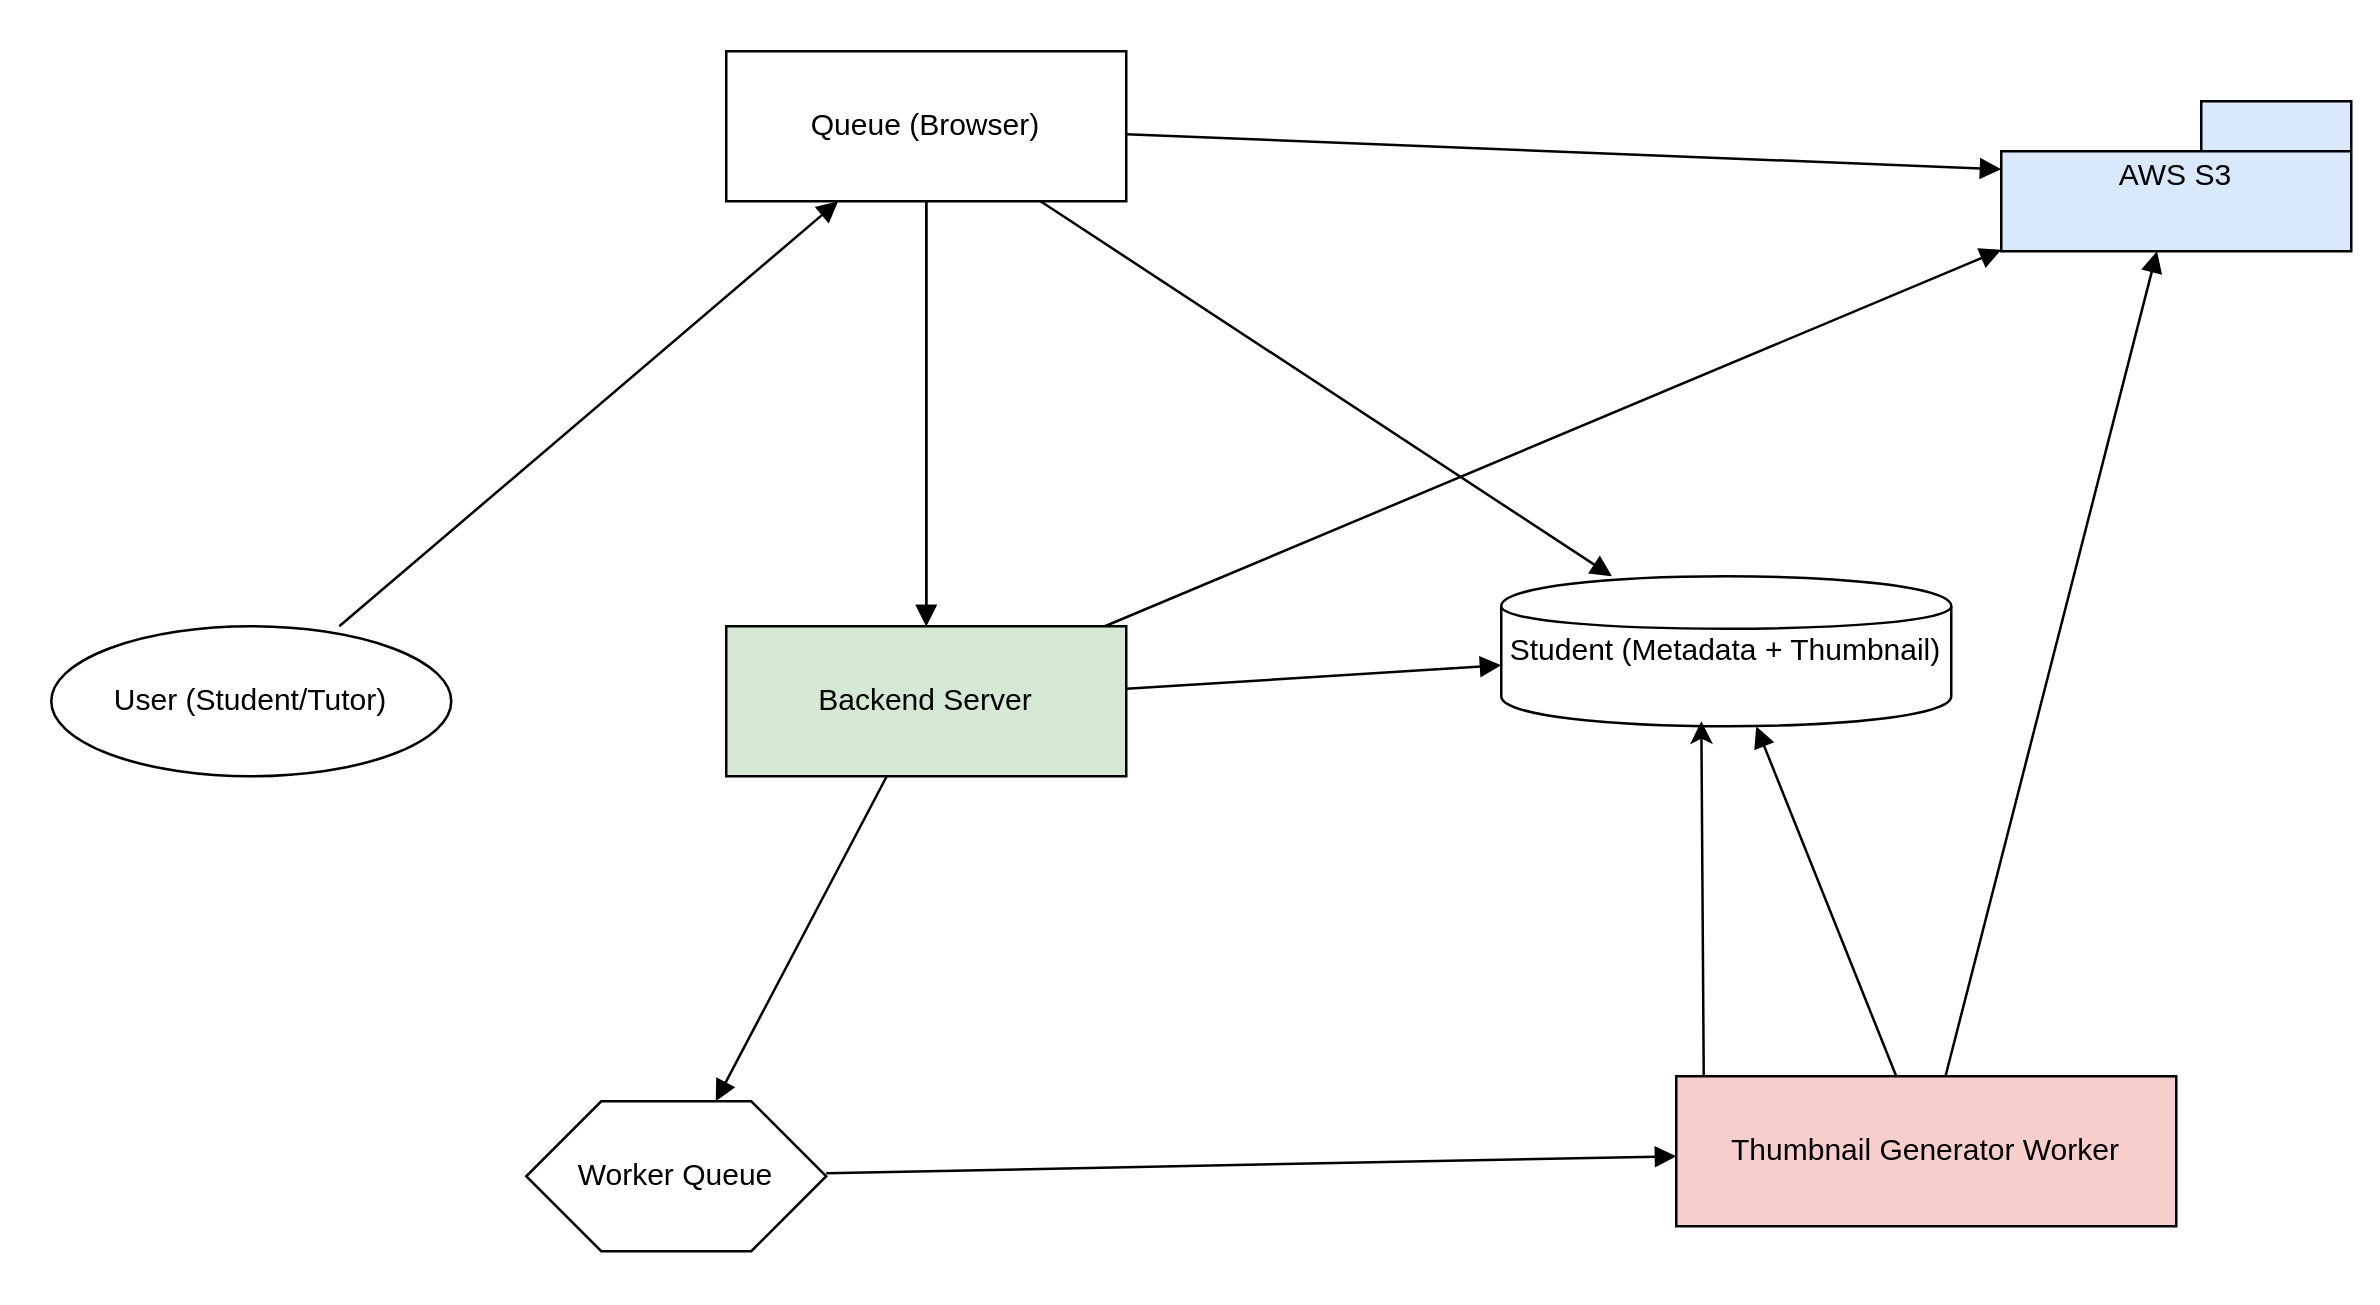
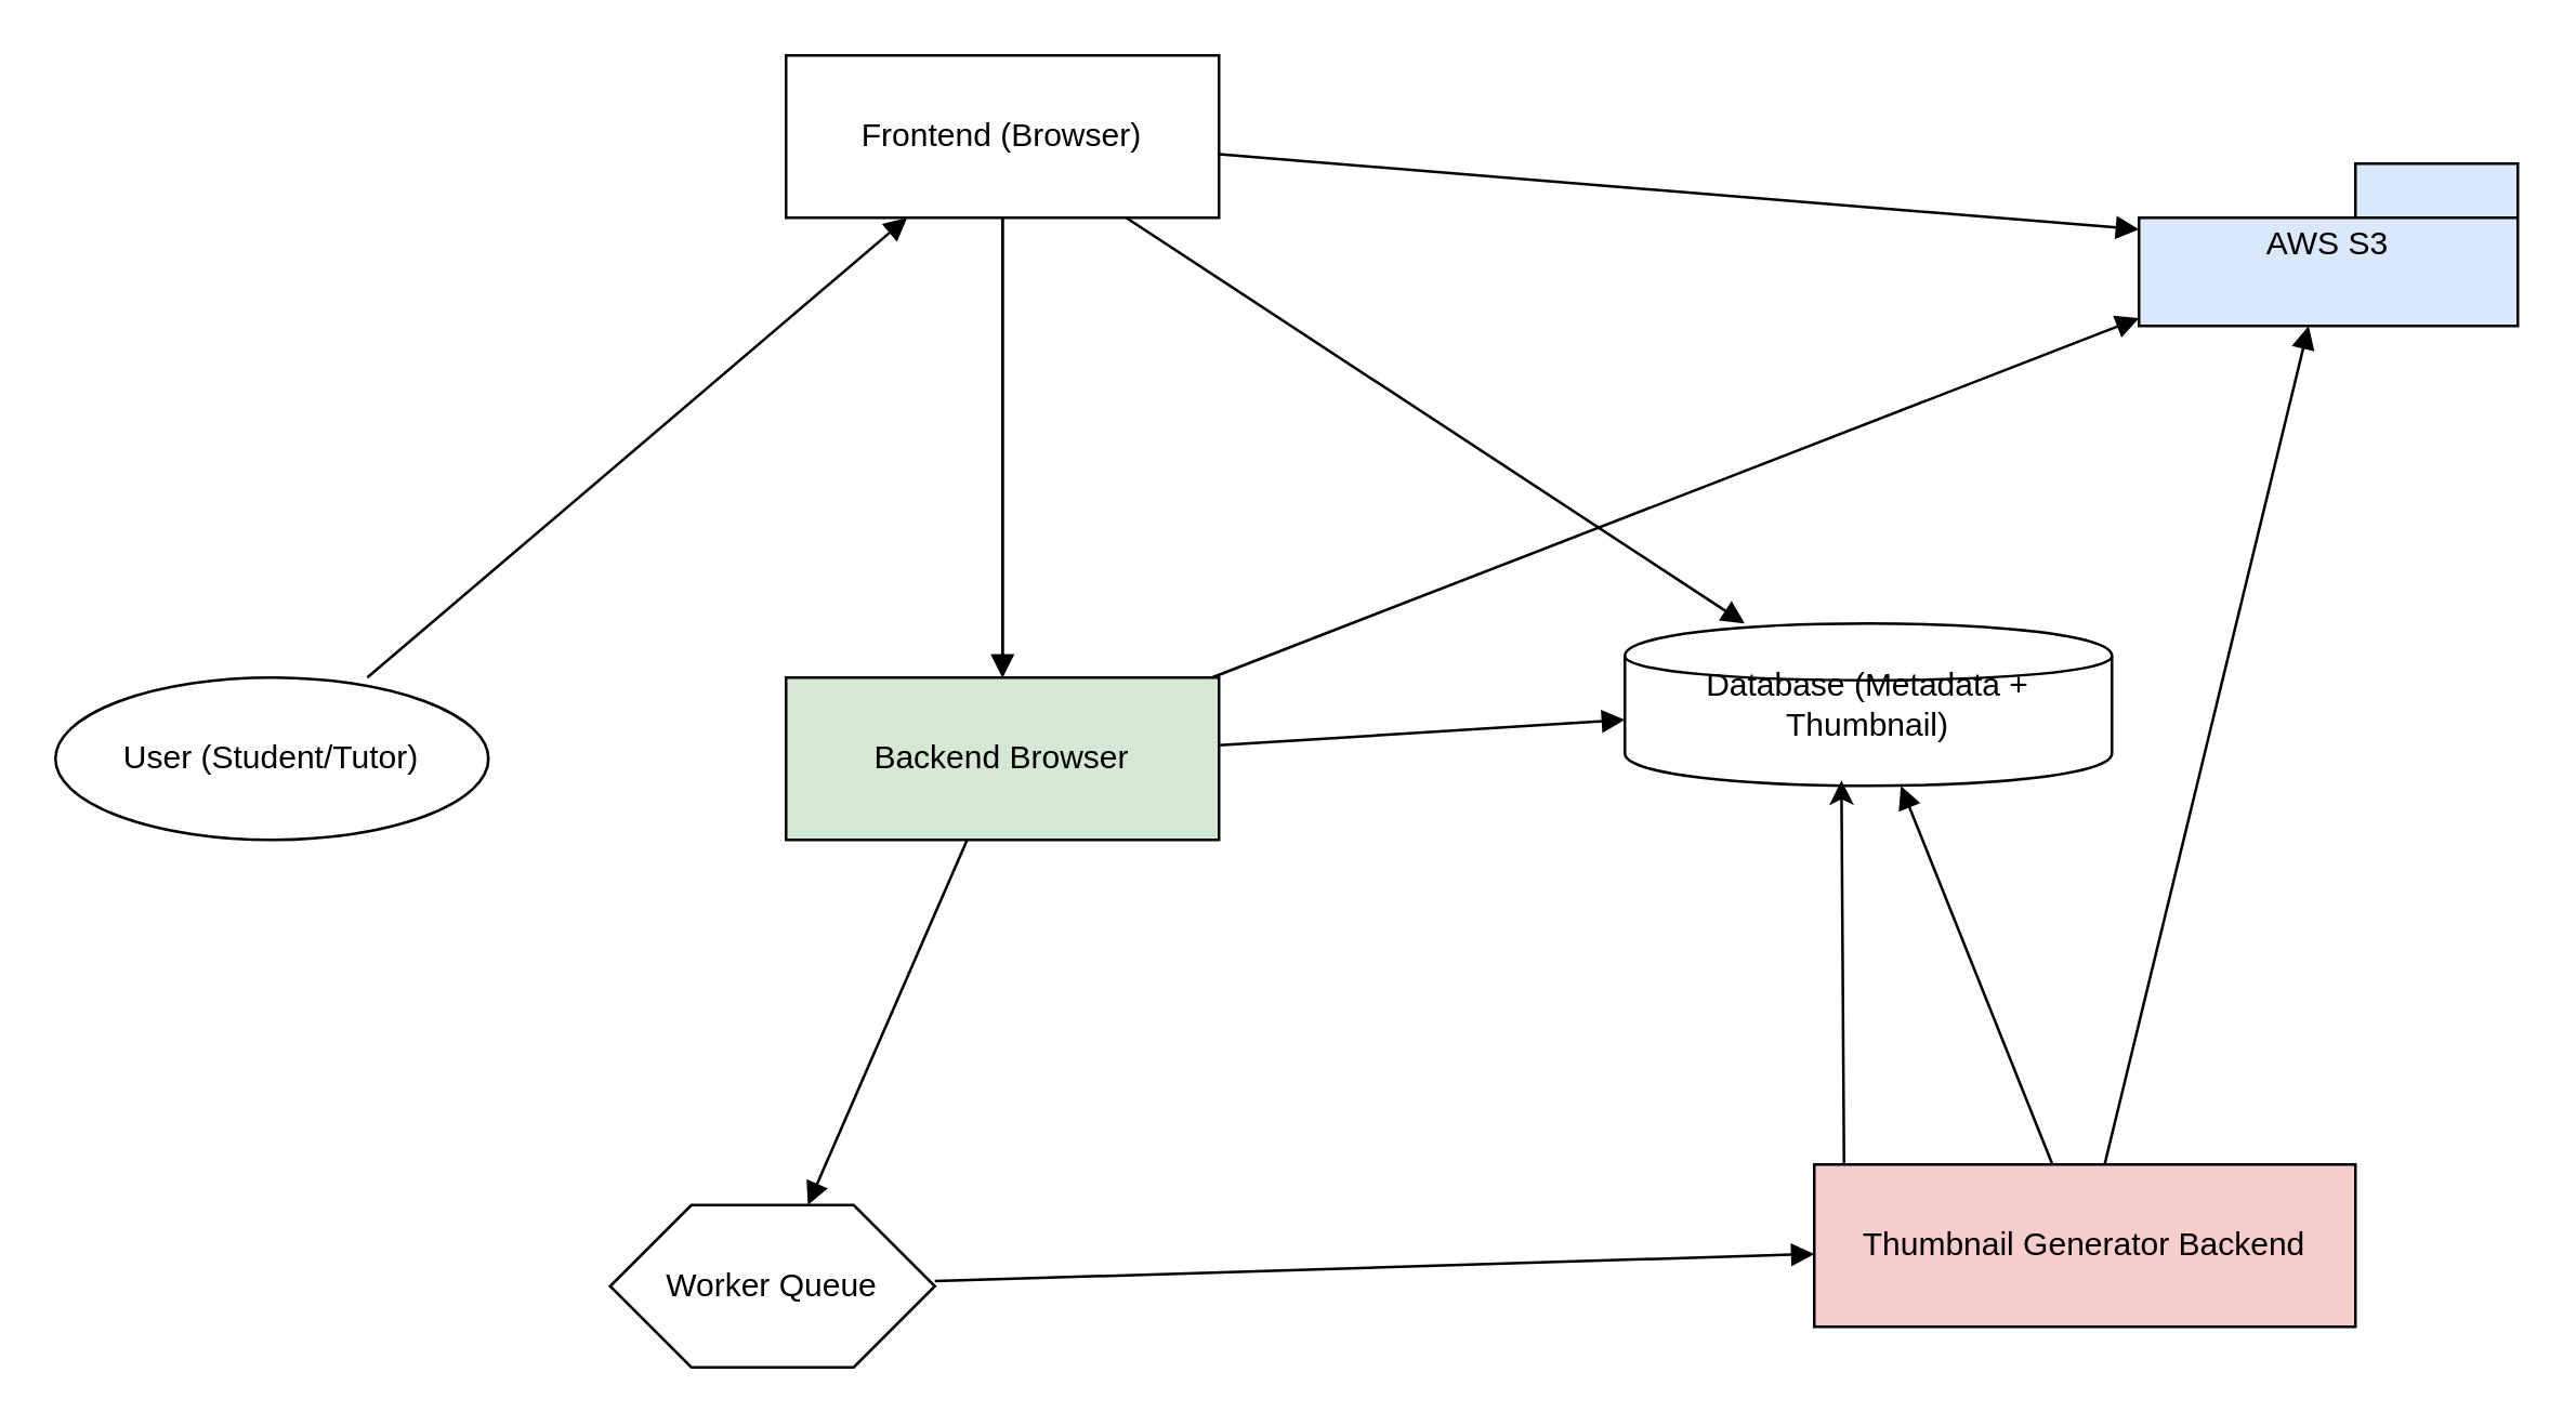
  <mxCell id="0" />
  <mxCell id="1" parent="0" />
  <mxCell id="2" value="User (Student/Tutor)" style="shape=ellipse;whiteSpace=wrap;html=1;" vertex="1" parent="1"><mxGeometry x="20" y="250" width="160" height="60" as="geometry" /></mxCell>
- <mxCell id="3" value="Queue (Browser)" style="shape=rectangle;whiteSpace=wrap;html=1;" vertex="1" parent="1"><mxGeometry x="290" y="20" width="160" height="60" as="geometry" /></mxCell>
- <mxCell id="4" value="Backend Server" style="shape=rectangle;whiteSpace=wrap;html=1;fillColor=#d5e8d4;" vertex="1" parent="1"><mxGeometry x="290" y="250" width="160" height="60" as="geometry" /></mxCell>
- <mxCell id="5" value="AWS S3" style="shape=folder;whiteSpace=wrap;html=1;fillColor=#dae8fc;" vertex="1" parent="1"><mxGeometry x="800" y="40" width="140" height="60" as="geometry" /></mxCell>
- <mxCell id="6" value="Student (Metadata + Thumbnail)" style="shape=cylinder;whiteSpace=wrap;html=1;" vertex="1" parent="1"><mxGeometry x="600" y="230" width="180" height="60" as="geometry" /></mxCell>
- <mxCell id="7" value="Worker Queue" style="shape=hexagon;whiteSpace=wrap;html=1;" vertex="1" parent="1"><mxGeometry x="210" y="440" width="120" height="60" as="geometry" /></mxCell>
+ <mxCell id="3" value="Frontend (Browser)" style="shape=rectangle;whiteSpace=wrap;html=1;" vertex="1" parent="1"><mxGeometry x="290" y="20" width="160" height="60" as="geometry" /></mxCell>
+ <mxCell id="4" value="Backend Browser" style="shape=rectangle;whiteSpace=wrap;html=1;fillColor=#d5e8d4;" vertex="1" parent="1"><mxGeometry x="290" y="250" width="160" height="60" as="geometry" /></mxCell>
+ <mxCell id="5" value="AWS S3" style="shape=folder;whiteSpace=wrap;html=1;fillColor=#dae8fc;" vertex="1" parent="1"><mxGeometry x="790" y="60" width="140" height="60" as="geometry" /></mxCell>
+ <mxCell id="6" value="Database (Metadata + Thumbnail)" style="shape=cylinder;whiteSpace=wrap;html=1;" vertex="1" parent="1"><mxGeometry x="600" y="230" width="180" height="60" as="geometry" /></mxCell>
+ <mxCell id="7" value="Worker Queue" style="shape=hexagon;whiteSpace=wrap;html=1;" vertex="1" parent="1"><mxGeometry x="225" y="445" width="120" height="60" as="geometry" /></mxCell>
  <mxCell id="8" style="edgeStyle=orthogonalEdgeStyle;rounded=0;orthogonalLoop=1;jettySize=auto;html=1;entryX=0.733;entryY=0.977;entryDx=0;entryDy=0;entryPerimeter=0;exitX=0.434;exitY=0.01;exitDx=0;exitDy=0;exitPerimeter=0;movable=1;resizable=1;rotatable=1;deletable=1;editable=1;locked=0;connectable=1;" edge="1" parent="1"><mxGeometry relative="1" as="geometry"><mxPoint x="680.04" y="288.02" as="targetPoint" /><mxPoint x="704.9" y="430" as="sourcePoint" /><Array as="points"><mxPoint x="705" y="431" /><mxPoint x="681" y="431" /></Array></mxGeometry></mxCell>
- <mxCell id="9" value="Thumbnail Generator Worker" style="shape=rectangle;whiteSpace=wrap;html=1;fillColor=#f8cecc;" vertex="1" parent="1"><mxGeometry x="670" y="430" width="200" height="60" as="geometry" /></mxCell>
+ <mxCell id="9" value="Thumbnail Generator Backend" style="shape=rectangle;whiteSpace=wrap;html=1;fillColor=#f8cecc;" vertex="1" parent="1"><mxGeometry x="670" y="430" width="200" height="60" as="geometry" /></mxCell>
  <mxCell id="10" style="endArrow=block;" edge="1" parent="1" source="2" target="3"><mxGeometry relative="1" as="geometry" /></mxCell>
  <mxCell id="11" style="endArrow=block;" edge="1" parent="1" source="3" target="4"><mxGeometry relative="1" as="geometry" /></mxCell>
  <mxCell id="12" style="endArrow=block;" edge="1" parent="1" source="3" target="5"><mxGeometry relative="1" as="geometry" /></mxCell>
  <mxCell id="13" style="endArrow=block;" edge="1" parent="1" source="4" target="5"><mxGeometry relative="1" as="geometry" /></mxCell>
  <mxCell id="14" style="endArrow=block;" edge="1" parent="1" source="4" target="6"><mxGeometry relative="1" as="geometry" /></mxCell>
  <mxCell id="15" style="endArrow=block;" edge="1" parent="1" source="4" target="7"><mxGeometry relative="1" as="geometry" /></mxCell>
  <mxCell id="16" style="endArrow=block;" edge="1" parent="1" source="7" target="9"><mxGeometry relative="1" as="geometry" /></mxCell>
  <mxCell id="17" style="endArrow=block;" edge="1" parent="1" source="9" target="5"><mxGeometry relative="1" as="geometry" /></mxCell>
  <mxCell id="18" style="endArrow=block;" edge="1" parent="1" source="9" target="6"><mxGeometry relative="1" as="geometry" /></mxCell>
  <mxCell id="19" style="endArrow=block;" edge="1" parent="1" source="3" target="4"><mxGeometry relative="1" as="geometry" /></mxCell>
  <mxCell id="20" style="endArrow=block;" edge="1" parent="1" source="3" target="6"><mxGeometry relative="1" as="geometry" /></mxCell>
